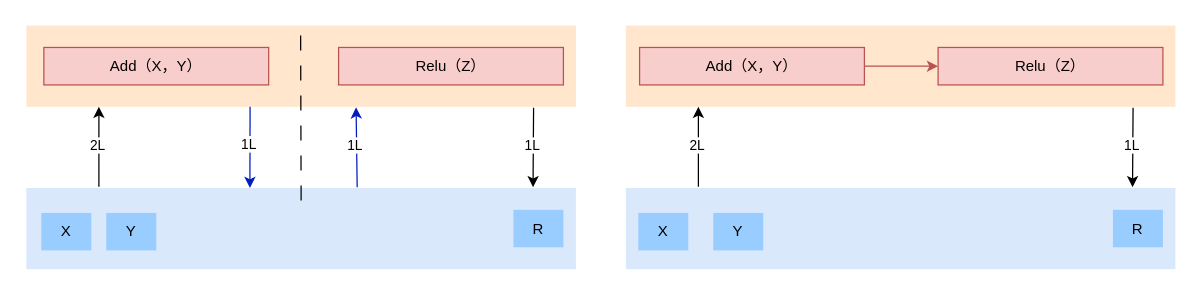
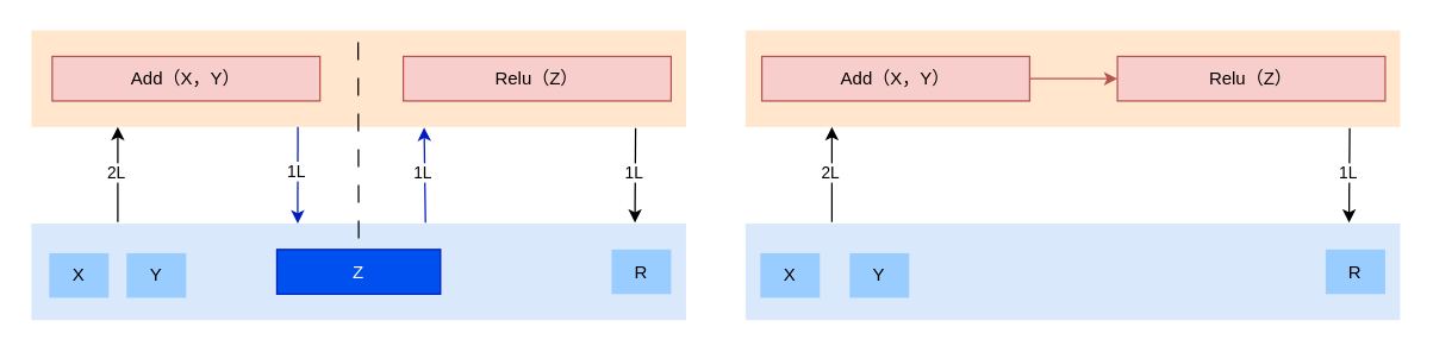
  <mxCell id="0" />
  <mxCell id="1" parent="0" />
  <mxCell id="2" value="" style="group" vertex="1" connectable="0" parent="1"><mxGeometry x="20" y="20" width="440" height="195" as="geometry" /></mxCell>
  <mxCell id="3" value="" style="rounded=0;whiteSpace=wrap;html=1;fillColor=#dae8fc;strokeColor=none;" vertex="1" parent="2"><mxGeometry y="130" width="440" height="65" as="geometry" /></mxCell>
  <mxCell id="4" value="X" style="text;html=1;strokeColor=none;fillColor=#99CCFF;align=center;verticalAlign=middle;whiteSpace=wrap;rounded=0;" vertex="1" parent="2"><mxGeometry x="12" y="150" width="40" height="30" as="geometry" /></mxCell>
  <mxCell id="5" value="Y" style="text;html=1;strokeColor=none;fillColor=#99CCFF;align=center;verticalAlign=middle;whiteSpace=wrap;rounded=0;" vertex="1" parent="2"><mxGeometry x="64" y="150" width="40" height="30" as="geometry" /></mxCell>
  <mxCell id="6" value="" style="rounded=0;whiteSpace=wrap;html=1;fillColor=#ffe6cc;strokeColor=none;" vertex="1" parent="2"><mxGeometry width="440" height="65" as="geometry" /></mxCell>
  <mxCell id="7" value="" style="endArrow=classic;html=1;rounded=0;exitX=0.132;exitY=-0.015;exitDx=0;exitDy=0;exitPerimeter=0;entryX=0.132;entryY=1;entryDx=0;entryDy=0;entryPerimeter=0;" edge="1" parent="2" source="3" target="6"><mxGeometry width="50" height="50" relative="1" as="geometry"><mxPoint x="230" y="220" as="sourcePoint" /><mxPoint x="58" y="60" as="targetPoint" /></mxGeometry></mxCell>
  <mxCell id="8" value="2L" style="edgeLabel;html=1;align=center;verticalAlign=middle;resizable=0;points=[];" vertex="1" connectable="0" parent="7"><mxGeometry x="0.063" y="2" relative="1" as="geometry"><mxPoint as="offset" /></mxGeometry></mxCell>
  <mxCell id="9" value="Add（X，Y）" style="text;html=1;strokeColor=#b85450;fillColor=#f8cecc;align=center;verticalAlign=middle;whiteSpace=wrap;rounded=0;" vertex="1" parent="2"><mxGeometry x="14" y="17.5" width="180" height="30" as="geometry" /></mxCell>
+ <mxCell id="10" value="Z" style="text;html=1;strokeColor=#001DBC;fillColor=#0050ef;align=center;verticalAlign=middle;whiteSpace=wrap;rounded=0;fontColor=#ffffff;" vertex="1" parent="2"><mxGeometry x="165" y="147.5" width="110" height="30" as="geometry" /></mxCell>
  <mxCell id="11" value="" style="endArrow=classic;html=1;rounded=0;exitX=0.423;exitY=1;exitDx=0;exitDy=0;exitPerimeter=0;fillColor=#0050ef;strokeColor=#001DBC;" edge="1" parent="2"><mxGeometry width="50" height="50" relative="1" as="geometry"><mxPoint x="179.12" y="65" as="sourcePoint" /><mxPoint x="179" y="130" as="targetPoint" /></mxGeometry></mxCell>
  <mxCell id="12" value="L" style="edgeLabel;html=1;align=center;verticalAlign=middle;resizable=0;points=[];" vertex="1" connectable="0" parent="11"><mxGeometry x="-0.169" relative="1" as="geometry"><mxPoint y="3" as="offset" /></mxGeometry></mxCell>
  <mxCell id="13" value="1L" style="edgeLabel;html=1;align=center;verticalAlign=middle;resizable=0;points=[];" vertex="1" connectable="0" parent="11"><mxGeometry x="-0.077" y="-2" relative="1" as="geometry"><mxPoint as="offset" /></mxGeometry></mxCell>
  <mxCell id="14" value="Relu（Z）" style="text;html=1;strokeColor=#b85450;fillColor=#f8cecc;align=center;verticalAlign=middle;whiteSpace=wrap;rounded=0;" vertex="1" parent="2"><mxGeometry x="250" y="17.5" width="180" height="30" as="geometry" /></mxCell>
  <mxCell id="15" value="" style="endArrow=classic;html=1;rounded=0;exitX=0.602;exitY=-0.009;exitDx=0;exitDy=0;exitPerimeter=0;entryX=0.6;entryY=1.006;entryDx=0;entryDy=0;entryPerimeter=0;fillColor=#0050ef;strokeColor=#001DBC;" edge="1" parent="2" source="3" target="6"><mxGeometry width="50" height="50" relative="1" as="geometry"><mxPoint x="68" y="139" as="sourcePoint" /><mxPoint x="68" y="75" as="targetPoint" /></mxGeometry></mxCell>
  <mxCell id="16" value="1L" style="edgeLabel;html=1;align=center;verticalAlign=middle;resizable=0;points=[];" vertex="1" connectable="0" parent="15"><mxGeometry x="0.063" y="2" relative="1" as="geometry"><mxPoint as="offset" /></mxGeometry></mxCell>
  <mxCell id="17" value="R" style="text;html=1;strokeColor=none;fillColor=#99CCFF;align=center;verticalAlign=middle;whiteSpace=wrap;rounded=0;" vertex="1" parent="2"><mxGeometry x="390" y="147.5" width="40" height="30" as="geometry" /></mxCell>
  <mxCell id="18" value="" style="endArrow=classic;html=1;rounded=0;exitX=0.923;exitY=1.012;exitDx=0;exitDy=0;exitPerimeter=0;entryX=0.922;entryY=-0.009;entryDx=0;entryDy=0;entryPerimeter=0;" edge="1" parent="2" source="6" target="3"><mxGeometry width="50" height="50" relative="1" as="geometry"><mxPoint x="68" y="139" as="sourcePoint" /><mxPoint x="68" y="75" as="targetPoint" /></mxGeometry></mxCell>
  <mxCell id="19" value="1L" style="edgeLabel;html=1;align=center;verticalAlign=middle;resizable=0;points=[];" vertex="1" connectable="0" parent="18"><mxGeometry x="-0.044" y="-1" relative="1" as="geometry"><mxPoint as="offset" /></mxGeometry></mxCell>
  <mxCell id="20" value="" style="endArrow=none;dashed=1;html=1;dashPattern=12 12;strokeWidth=1;rounded=0;entryX=0.515;entryY=-0.051;entryDx=0;entryDy=0;entryPerimeter=0;" edge="1" parent="2"><mxGeometry width="50" height="50" relative="1" as="geometry"><mxPoint x="220" y="140" as="sourcePoint" /><mxPoint x="219.58" y="0.005" as="targetPoint" /></mxGeometry></mxCell>
  <mxCell id="21" value="" style="group" vertex="1" connectable="0" parent="1"><mxGeometry x="500" y="20" width="440" height="195" as="geometry" /></mxCell>
  <mxCell id="22" value="" style="rounded=0;whiteSpace=wrap;html=1;fillColor=#dae8fc;strokeColor=none;" vertex="1" parent="21"><mxGeometry y="130" width="440" height="65" as="geometry" /></mxCell>
  <mxCell id="23" value="X" style="text;html=1;strokeColor=none;fillColor=#99CCFF;align=center;verticalAlign=middle;whiteSpace=wrap;rounded=0;" vertex="1" parent="21"><mxGeometry x="10" y="150" width="40" height="30" as="geometry" /></mxCell>
  <mxCell id="24" value="Y" style="text;html=1;strokeColor=none;fillColor=#99CCFF;align=center;verticalAlign=middle;whiteSpace=wrap;rounded=0;" vertex="1" parent="21"><mxGeometry x="70" y="150" width="40" height="30" as="geometry" /></mxCell>
  <mxCell id="25" value="" style="rounded=0;whiteSpace=wrap;html=1;fillColor=#ffe6cc;strokeColor=none;" vertex="1" parent="21"><mxGeometry width="440" height="65" as="geometry" /></mxCell>
  <mxCell id="26" value="" style="endArrow=classic;html=1;rounded=0;exitX=0.132;exitY=-0.015;exitDx=0;exitDy=0;exitPerimeter=0;entryX=0.132;entryY=1;entryDx=0;entryDy=0;entryPerimeter=0;" edge="1" parent="21" source="22" target="25"><mxGeometry width="50" height="50" relative="1" as="geometry"><mxPoint x="230" y="220" as="sourcePoint" /><mxPoint x="58" y="60" as="targetPoint" /></mxGeometry></mxCell>
  <mxCell id="27" value="2L" style="edgeLabel;html=1;align=center;verticalAlign=middle;resizable=0;points=[];" vertex="1" connectable="0" parent="26"><mxGeometry x="0.063" y="2" relative="1" as="geometry"><mxPoint as="offset" /></mxGeometry></mxCell>
  <mxCell id="28" value="Add（X，Y）" style="text;html=1;strokeColor=#b85450;fillColor=#f8cecc;align=center;verticalAlign=middle;whiteSpace=wrap;rounded=0;" vertex="1" parent="21"><mxGeometry x="11" y="17.5" width="180" height="30" as="geometry" /></mxCell>
  <mxCell id="29" value="Relu（Z）" style="text;html=1;strokeColor=#b85450;fillColor=#f8cecc;align=center;verticalAlign=middle;whiteSpace=wrap;rounded=0;" vertex="1" parent="21"><mxGeometry x="250" y="17.5" width="180" height="30" as="geometry" /></mxCell>
  <mxCell id="30" value="R" style="text;html=1;strokeColor=none;fillColor=#99CCFF;align=center;verticalAlign=middle;whiteSpace=wrap;rounded=0;" vertex="1" parent="21"><mxGeometry x="390" y="147.5" width="40" height="30" as="geometry" /></mxCell>
  <mxCell id="31" value="" style="endArrow=classic;html=1;rounded=0;exitX=0.923;exitY=1.012;exitDx=0;exitDy=0;exitPerimeter=0;entryX=0.922;entryY=-0.009;entryDx=0;entryDy=0;entryPerimeter=0;" edge="1" parent="21" source="25" target="22"><mxGeometry width="50" height="50" relative="1" as="geometry"><mxPoint x="68" y="139" as="sourcePoint" /><mxPoint x="68" y="75" as="targetPoint" /></mxGeometry></mxCell>
  <mxCell id="32" value="1L" style="edgeLabel;html=1;align=center;verticalAlign=middle;resizable=0;points=[];" vertex="1" connectable="0" parent="31"><mxGeometry x="-0.044" y="-1" relative="1" as="geometry"><mxPoint as="offset" /></mxGeometry></mxCell>
  <mxCell id="33" value="" style="endArrow=classic;html=1;rounded=0;exitX=1;exitY=0.5;exitDx=0;exitDy=0;entryX=0;entryY=0.5;entryDx=0;entryDy=0;fillColor=#f8cecc;strokeColor=#b85450;" edge="1" parent="21" source="28" target="29"><mxGeometry width="50" height="50" relative="1" as="geometry"><mxPoint x="50" y="160" as="sourcePoint" /><mxPoint x="100" y="110" as="targetPoint" /></mxGeometry></mxCell>
